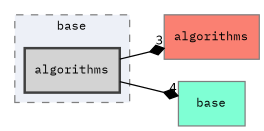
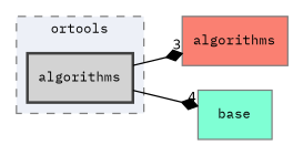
  digraph {
    compound=true
    rankdir=LR
    fontname="IBM Plex Mono"
    node [color=grey50 fontname="IBM Plex Mono" fontsize=10 shape=box style=filled]
    edge [fontname="IBM Plex Mono" fontsize=10 labeldistance=1.5 labelfontname=Helvetica labelfontsize=10 arrowhead=diamond]
    n1 [color=grey25 fillcolor=lightgrey label=algorithms style="filled,bold,"]
    n2 [fillcolor=salmon label=algorithms]
    n3 [fillcolor=aquamarine label=base]
    subgraph cluster_1 {
      bgcolor="#edf0f7"
      fontsize=10
-     label=base
+     label=ortools
      pencolor=grey50
      style="filled,dashed,"
      n1
    }
    n1 -> n2 [headlabel=3]
    n1 -> n3 [headlabel=4]
  }
